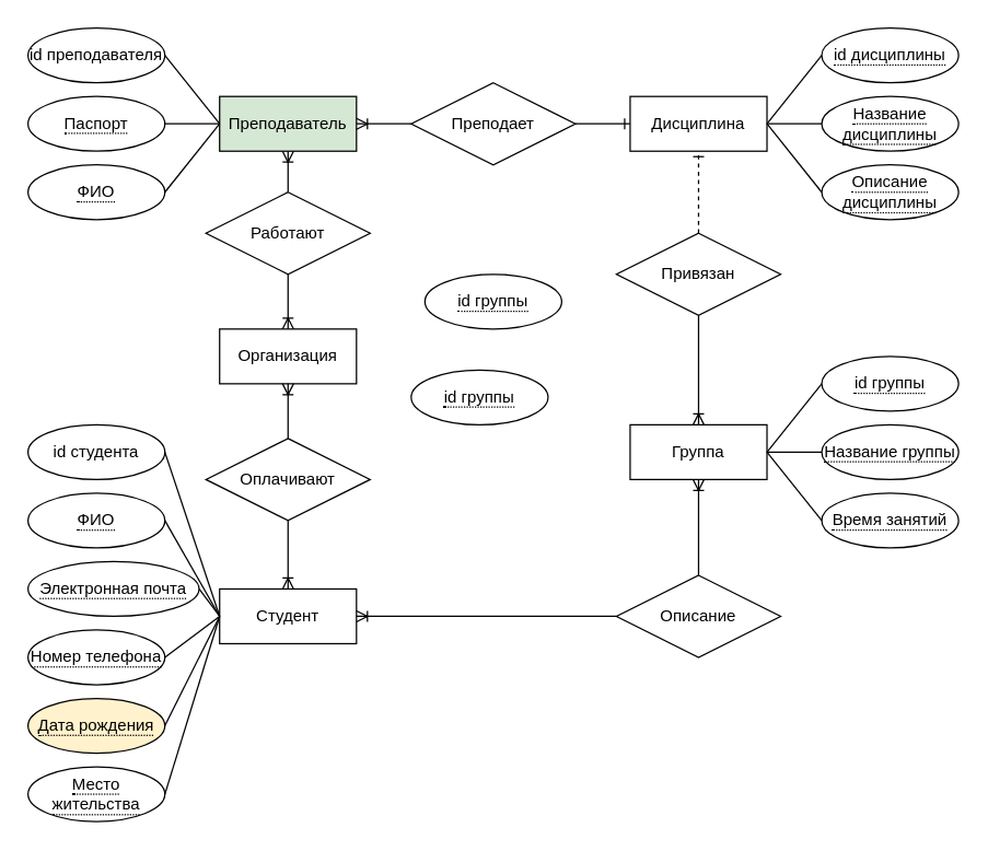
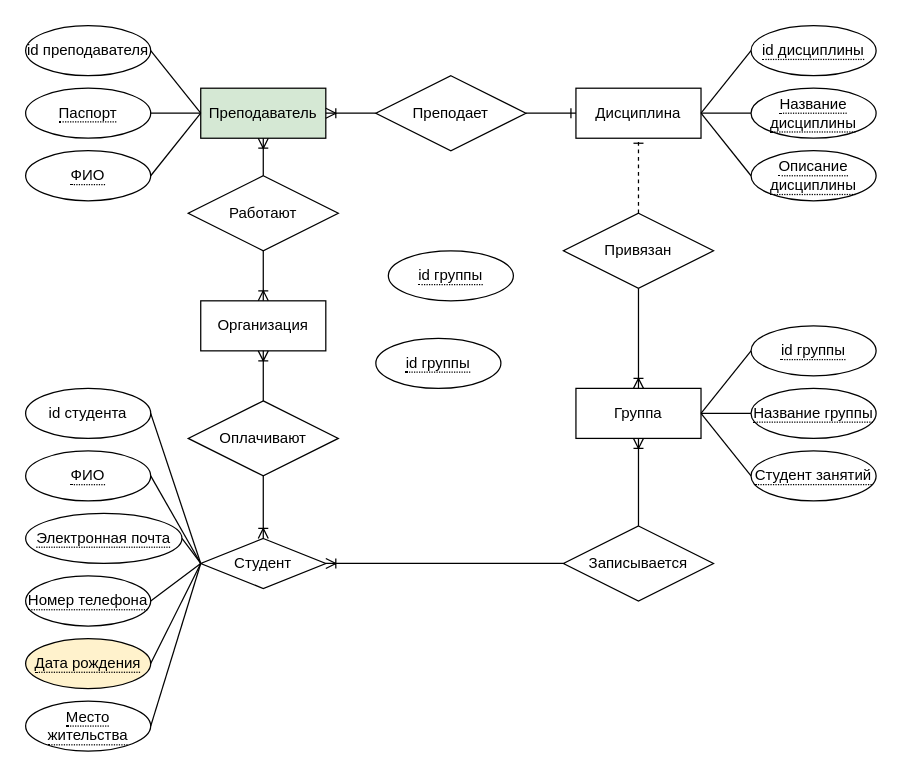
  <mxCell id="0" />
  <mxCell id="1" parent="0" />
- <mxCell id="2" value="&lt;font style=&quot;vertical-align: inherit;&quot;&gt;&lt;font style=&quot;vertical-align: inherit;&quot;&gt;Студент&lt;/font&gt;&lt;/font&gt;" style="whiteSpace=wrap;html=1;align=center;" parent="1" vertex="1"><mxGeometry x="160" y="430" width="100" height="40" as="geometry" /></mxCell>
+ <mxCell id="2" value="&lt;font style=&quot;vertical-align: inherit;&quot;&gt;&lt;font style=&quot;vertical-align: inherit;&quot;&gt;Студент&lt;/font&gt;&lt;/font&gt;" style="rhombus;whiteSpace=wrap;html=1;align=center;" parent="1" vertex="1"><mxGeometry x="160" y="430" width="100" height="40" as="geometry" /></mxCell>
  <mxCell id="3" value="&lt;span style=&quot;border-bottom: 1px dotted&quot;&gt;Электронная почта&lt;/span&gt;" style="ellipse;whiteSpace=wrap;html=1;align=center;" parent="1" vertex="1"><mxGeometry x="20" y="410" width="125" height="40" as="geometry" /></mxCell>
  <mxCell id="4" value="&lt;span style=&quot;border-bottom: 1px dotted&quot;&gt;ФИО&lt;/span&gt;" style="ellipse;whiteSpace=wrap;html=1;align=center;" parent="1" vertex="1"><mxGeometry x="20" y="360" width="100" height="40" as="geometry" /></mxCell>
  <mxCell id="5" value="id студента" style="ellipse;whiteSpace=wrap;html=1;align=center;" parent="1" vertex="1"><mxGeometry x="20" y="310" width="100" height="40" as="geometry" /></mxCell>
  <mxCell id="6" value="&lt;span style=&quot;border-bottom: 1px dotted&quot;&gt;Номер телефона&lt;/span&gt;" style="ellipse;whiteSpace=wrap;html=1;align=center;" parent="1" vertex="1"><mxGeometry x="20" y="460" width="100" height="40" as="geometry" /></mxCell>
  <mxCell id="7" value="&lt;span style=&quot;border-bottom: 1px dotted&quot;&gt;Место жительства&lt;/span&gt;" style="ellipse;whiteSpace=wrap;html=1;align=center;" parent="1" vertex="1"><mxGeometry x="20" y="560" width="100" height="40" as="geometry" /></mxCell>
  <mxCell id="8" value="&lt;span style=&quot;border-bottom: 1px dotted&quot;&gt;Дата рождения&lt;/span&gt;" style="ellipse;whiteSpace=wrap;html=1;align=center;fillColor=#fff2cc;" parent="1" vertex="1"><mxGeometry x="20" y="510" width="100" height="40" as="geometry" /></mxCell>
  <mxCell id="9" value="" style="endArrow=none;html=1;rounded=0;entryX=0;entryY=0.5;entryDx=0;entryDy=0;exitX=1;exitY=0.5;exitDx=0;exitDy=0;" parent="1" source="5" target="2" edge="1"><mxGeometry relative="1" as="geometry"><mxPoint x="110" y="329.5" as="sourcePoint" /><mxPoint x="270" y="329.5" as="targetPoint" /></mxGeometry></mxCell>
  <mxCell id="10" value="" style="endArrow=none;html=1;rounded=0;entryX=0;entryY=0.5;entryDx=0;entryDy=0;exitX=1;exitY=0.5;exitDx=0;exitDy=0;" parent="1" source="4" target="2" edge="1"><mxGeometry relative="1" as="geometry"><mxPoint x="110" y="379.5" as="sourcePoint" /><mxPoint x="270" y="379.5" as="targetPoint" /></mxGeometry></mxCell>
  <mxCell id="11" value="Группа" style="whiteSpace=wrap;html=1;align=center;" parent="1" vertex="1"><mxGeometry x="460" y="310" width="100" height="40" as="geometry" /></mxCell>
  <mxCell id="12" value="Дисциплина" style="whiteSpace=wrap;html=1;align=center;" parent="1" vertex="1"><mxGeometry x="460" y="70" width="100" height="40" as="geometry" /></mxCell>
  <mxCell id="13" value="&lt;span style=&quot;border-bottom: 1px dotted&quot;&gt;Описание дисциплины&lt;/span&gt;" style="ellipse;whiteSpace=wrap;html=1;align=center;" parent="1" vertex="1"><mxGeometry x="600" y="120" width="100" height="40" as="geometry" /></mxCell>
  <mxCell id="14" value="&lt;span style=&quot;border-bottom: 1px dotted&quot;&gt;Название дисциплины&lt;/span&gt;" style="ellipse;whiteSpace=wrap;html=1;align=center;" parent="1" vertex="1"><mxGeometry x="600" y="70" width="100" height="40" as="geometry" /></mxCell>
  <mxCell id="15" value="&lt;span style=&quot;border-bottom: 1px dotted&quot;&gt;id дисциплины&lt;/span&gt;" style="ellipse;whiteSpace=wrap;html=1;align=center;" parent="1" vertex="1"><mxGeometry x="600" width="100" height="40" as="geometry" y="20" /></mxCell>
  <mxCell id="16" value="&lt;span style=&quot;border-bottom: 1px dotted&quot;&gt;id группы&lt;/span&gt;" style="ellipse;whiteSpace=wrap;html=1;align=center;" parent="1" vertex="1"><mxGeometry x="600" y="260" width="100" height="40" as="geometry" /></mxCell>
  <mxCell id="17" value="&lt;span style=&quot;border-bottom: 1px dotted&quot;&gt;Название группы&lt;/span&gt;" style="ellipse;whiteSpace=wrap;html=1;align=center;" parent="1" vertex="1"><mxGeometry x="600" y="310" width="100" height="40" as="geometry" /></mxCell>
  <mxCell id="18" value="Привязан" style="shape=rhombus;perimeter=rhombusPerimeter;whiteSpace=wrap;html=1;align=center;" parent="1" vertex="1"><mxGeometry x="450" y="170" width="120" height="60" as="geometry" /></mxCell>
  <mxCell id="19" value="" style="fontSize=12;html=1;endArrow=ERoneToMany;rounded=0;exitX=0.5;exitY=1;exitDx=0;exitDy=0;entryX=0.5;entryY=0;entryDx=0;entryDy=0;" parent="1" source="18" target="11" edge="1"><mxGeometry width="100" height="100" relative="1" as="geometry"><mxPoint x="350" y="370" as="sourcePoint" /><mxPoint x="540" y="220" as="targetPoint" /></mxGeometry></mxCell>
  <mxCell id="20" value="" style="fontSize=12;html=1;endArrow=ERone;endFill=1;rounded=0;entryX=0.5;entryY=1;entryDx=0;entryDy=0;exitX=0.5;exitY=0;exitDx=0;exitDy=0;dashed=1;" parent="1" source="18" target="12" edge="1"><mxGeometry width="100" height="100" relative="1" as="geometry"><mxPoint x="350" y="370" as="sourcePoint" /><mxPoint x="450" y="270" as="targetPoint" /></mxGeometry></mxCell>
- <mxCell id="21" value="Описание" style="shape=rhombus;perimeter=rhombusPerimeter;whiteSpace=wrap;html=1;align=center;" parent="1" vertex="1"><mxGeometry x="450" y="420" width="120" height="60" as="geometry" /></mxCell>
+ <mxCell id="21" value="Записывается" style="shape=rhombus;perimeter=rhombusPerimeter;whiteSpace=wrap;html=1;align=center;" parent="1" vertex="1"><mxGeometry x="450" y="420" width="120" height="60" as="geometry" /></mxCell>
  <mxCell id="22" value="Преподаватель" style="whiteSpace=wrap;html=1;align=center;fillColor=#d5e8d4;" parent="1" vertex="1"><mxGeometry x="160" y="70" width="100" height="40" as="geometry" /></mxCell>
  <mxCell id="23" value="" style="endArrow=none;html=1;rounded=0;exitX=1;exitY=0.5;exitDx=0;exitDy=0;entryX=0;entryY=0.5;entryDx=0;entryDy=0;" parent="1" source="3" target="2" edge="1"><mxGeometry relative="1" as="geometry"><mxPoint x="320" y="420" as="sourcePoint" /><mxPoint x="480" y="420" as="targetPoint" /></mxGeometry></mxCell>
  <mxCell id="24" value="" style="endArrow=none;html=1;rounded=0;exitX=1;exitY=0.5;exitDx=0;exitDy=0;entryX=0;entryY=0.5;entryDx=0;entryDy=0;" parent="1" source="6" target="2" edge="1"><mxGeometry relative="1" as="geometry"><mxPoint x="320" y="420" as="sourcePoint" /><mxPoint x="480" y="420" as="targetPoint" /></mxGeometry></mxCell>
  <mxCell id="25" value="" style="endArrow=none;html=1;rounded=0;exitX=1;exitY=0.5;exitDx=0;exitDy=0;entryX=0;entryY=0.5;entryDx=0;entryDy=0;" parent="1" source="8" target="2" edge="1"><mxGeometry relative="1" as="geometry"><mxPoint x="190" y="520" as="sourcePoint" /><mxPoint x="350" y="520" as="targetPoint" /></mxGeometry></mxCell>
  <mxCell id="26" value="" style="endArrow=none;html=1;rounded=0;exitX=1;exitY=0.5;exitDx=0;exitDy=0;entryX=0;entryY=0.5;entryDx=0;entryDy=0;" parent="1" source="7" target="2" edge="1"><mxGeometry relative="1" as="geometry"><mxPoint x="140" y="579.5" as="sourcePoint" /><mxPoint x="300" y="579.5" as="targetPoint" /></mxGeometry></mxCell>
  <mxCell id="27" value="id преподавателя" style="ellipse;whiteSpace=wrap;html=1;align=center;" parent="1" vertex="1"><mxGeometry x="20" width="100" height="40" as="geometry" y="20" /></mxCell>
  <mxCell id="28" value="&lt;span style=&quot;border-bottom: 1px dotted&quot;&gt;Паспорт&lt;/span&gt;" style="ellipse;whiteSpace=wrap;html=1;align=center;" parent="1" vertex="1"><mxGeometry x="20" y="70" width="100" height="40" as="geometry" /></mxCell>
  <mxCell id="29" value="Преподает" style="shape=rhombus;perimeter=rhombusPerimeter;whiteSpace=wrap;html=1;align=center;" parent="1" vertex="1"><mxGeometry x="300" y="60" width="120" height="60" as="geometry" /></mxCell>
  <mxCell id="30" value="&lt;span style=&quot;border-bottom: 1px dotted&quot;&gt;ФИО&lt;/span&gt;" style="ellipse;whiteSpace=wrap;html=1;align=center;" parent="1" vertex="1"><mxGeometry x="20" y="120" width="100" height="40" as="geometry" /></mxCell>
  <mxCell id="31" value="" style="endArrow=none;html=1;rounded=0;exitX=1;exitY=0.5;exitDx=0;exitDy=0;entryX=0;entryY=0.5;entryDx=0;entryDy=0;" parent="1" source="27" target="22" edge="1"><mxGeometry relative="1" as="geometry"><mxPoint x="320" y="420" as="sourcePoint" /><mxPoint x="480" y="420" as="targetPoint" /></mxGeometry></mxCell>
  <mxCell id="32" value="" style="endArrow=none;html=1;rounded=0;exitX=1;exitY=0.5;exitDx=0;exitDy=0;entryX=0;entryY=0.5;entryDx=0;entryDy=0;" parent="1" source="28" target="22" edge="1"><mxGeometry relative="1" as="geometry"><mxPoint x="190" y="219.5" as="sourcePoint" /><mxPoint x="350" y="219.5" as="targetPoint" /></mxGeometry></mxCell>
  <mxCell id="33" value="" style="endArrow=none;html=1;rounded=0;exitX=1;exitY=0.5;exitDx=0;exitDy=0;entryX=0;entryY=0.5;entryDx=0;entryDy=0;" parent="1" source="30" target="22" edge="1"><mxGeometry relative="1" as="geometry"><mxPoint x="320" y="420" as="sourcePoint" /><mxPoint x="480" y="420" as="targetPoint" /></mxGeometry></mxCell>
  <mxCell id="34" value="" style="endArrow=none;html=1;rounded=0;entryX=0;entryY=0.5;entryDx=0;entryDy=0;exitX=1;exitY=0.5;exitDx=0;exitDy=0;" parent="1" source="11" target="16" edge="1"><mxGeometry relative="1" as="geometry"><mxPoint x="320" y="320" as="sourcePoint" /><mxPoint x="480" y="320" as="targetPoint" /></mxGeometry></mxCell>
  <mxCell id="35" value="" style="endArrow=none;html=1;rounded=0;entryX=0;entryY=0.5;entryDx=0;entryDy=0;exitX=1;exitY=0.5;exitDx=0;exitDy=0;" parent="1" source="11" target="17" edge="1"><mxGeometry relative="1" as="geometry"><mxPoint x="320" y="320" as="sourcePoint" /><mxPoint x="480" y="320" as="targetPoint" /></mxGeometry></mxCell>
  <mxCell id="36" value="" style="endArrow=none;html=1;rounded=0;entryX=0;entryY=0.5;entryDx=0;entryDy=0;exitX=1;exitY=0.5;exitDx=0;exitDy=0;" parent="1" source="12" target="13" edge="1"><mxGeometry relative="1" as="geometry"><mxPoint x="320" y="320" as="sourcePoint" /><mxPoint x="480" y="320" as="targetPoint" /></mxGeometry></mxCell>
  <mxCell id="37" value="" style="endArrow=none;html=1;rounded=0;entryX=0;entryY=0.5;entryDx=0;entryDy=0;exitX=1;exitY=0.5;exitDx=0;exitDy=0;" parent="1" source="12" target="14" edge="1"><mxGeometry relative="1" as="geometry"><mxPoint x="320" y="320" as="sourcePoint" /><mxPoint x="480" y="320" as="targetPoint" /></mxGeometry></mxCell>
  <mxCell id="38" value="" style="endArrow=none;html=1;rounded=0;entryX=0;entryY=0.5;entryDx=0;entryDy=0;exitX=1;exitY=0.5;exitDx=0;exitDy=0;" parent="1" source="12" target="15" edge="1"><mxGeometry relative="1" as="geometry"><mxPoint x="550" y="80" as="sourcePoint" /><mxPoint x="480" y="320" as="targetPoint" /></mxGeometry></mxCell>
  <mxCell id="39" value="" style="edgeStyle=entityRelationEdgeStyle;fontSize=12;html=1;endArrow=ERoneToMany;rounded=0;exitX=0;exitY=0.5;exitDx=0;exitDy=0;entryX=1;entryY=0.5;entryDx=0;entryDy=0;" parent="1" source="29" target="22" edge="1"><mxGeometry width="100" height="100" relative="1" as="geometry"><mxPoint x="350" y="370" as="sourcePoint" /><mxPoint x="270" y="190" as="targetPoint" /></mxGeometry></mxCell>
  <mxCell id="40" value="" style="edgeStyle=entityRelationEdgeStyle;fontSize=12;html=1;endArrow=ERone;endFill=1;rounded=0;entryX=0;entryY=0.5;entryDx=0;entryDy=0;exitX=1;exitY=0.5;exitDx=0;exitDy=0;" parent="1" source="29" target="12" edge="1"><mxGeometry width="100" height="100" relative="1" as="geometry"><mxPoint x="350" y="370" as="sourcePoint" /><mxPoint x="450" y="270" as="targetPoint" /></mxGeometry></mxCell>
  <mxCell id="41" value="Организация" style="whiteSpace=wrap;html=1;align=center;" parent="1" vertex="1"><mxGeometry x="160" y="240" width="100" height="40" as="geometry" /></mxCell>
  <mxCell id="42" value="Работают" style="shape=rhombus;perimeter=rhombusPerimeter;whiteSpace=wrap;html=1;align=center;" parent="1" vertex="1"><mxGeometry x="150" y="140" width="120" height="60" as="geometry" /></mxCell>
  <mxCell id="43" value="Оплачивают" style="shape=rhombus;perimeter=rhombusPerimeter;whiteSpace=wrap;html=1;align=center;" parent="1" vertex="1"><mxGeometry x="150" y="320" width="120" height="60" as="geometry" /></mxCell>
  <mxCell id="44" value="" style="fontSize=12;html=1;endArrow=ERoneToMany;rounded=0;entryX=0.5;entryY=1;entryDx=0;entryDy=0;exitX=0.5;exitY=0;exitDx=0;exitDy=0;" parent="1" source="42" target="22" edge="1"><mxGeometry width="100" height="100" relative="1" as="geometry"><mxPoint x="350" y="370" as="sourcePoint" /><mxPoint x="450" y="270" as="targetPoint" /></mxGeometry></mxCell>
  <mxCell id="45" value="" style="fontSize=12;html=1;endArrow=ERoneToMany;rounded=0;entryX=0.5;entryY=0;entryDx=0;entryDy=0;exitX=0.5;exitY=1;exitDx=0;exitDy=0;" parent="1" source="42" target="41" edge="1"><mxGeometry width="100" height="100" relative="1" as="geometry"><mxPoint x="350" y="370" as="sourcePoint" /><mxPoint x="450" y="270" as="targetPoint" /></mxGeometry></mxCell>
  <mxCell id="46" value="" style="fontSize=12;html=1;endArrow=ERoneToMany;rounded=0;entryX=0.5;entryY=1;entryDx=0;entryDy=0;exitX=0.5;exitY=0;exitDx=0;exitDy=0;" parent="1" source="43" target="41" edge="1"><mxGeometry width="100" height="100" relative="1" as="geometry"><mxPoint x="350" y="370" as="sourcePoint" /><mxPoint x="450" y="270" as="targetPoint" /></mxGeometry></mxCell>
  <mxCell id="47" value="" style="fontSize=12;html=1;endArrow=ERoneToMany;rounded=0;exitX=0.5;exitY=1;exitDx=0;exitDy=0;entryX=0.5;entryY=0;entryDx=0;entryDy=0;" parent="1" source="43" target="2" edge="1"><mxGeometry width="100" height="100" relative="1" as="geometry"><mxPoint x="350" y="370" as="sourcePoint" /><mxPoint x="450" y="270" as="targetPoint" /></mxGeometry></mxCell>
  <mxCell id="48" value="" style="edgeStyle=entityRelationEdgeStyle;fontSize=12;html=1;endArrow=ERoneToMany;rounded=0;exitX=0;exitY=0.5;exitDx=0;exitDy=0;entryX=1;entryY=0.5;entryDx=0;entryDy=0;" parent="1" source="21" target="2" edge="1"><mxGeometry width="100" height="100" relative="1" as="geometry"><mxPoint x="350" y="370" as="sourcePoint" /><mxPoint x="370" y="490" as="targetPoint" /></mxGeometry></mxCell>
  <mxCell id="49" value="" style="fontSize=12;html=1;endArrow=ERoneToMany;rounded=0;entryX=0.5;entryY=1;entryDx=0;entryDy=0;exitX=0.5;exitY=0;exitDx=0;exitDy=0;" parent="1" source="21" target="11" edge="1"><mxGeometry width="100" height="100" relative="1" as="geometry"><mxPoint x="350" y="370" as="sourcePoint" /><mxPoint x="450" y="270" as="targetPoint" /></mxGeometry></mxCell>
- <mxCell id="50" value="&lt;span style=&quot;border-bottom: 1px dotted&quot;&gt;Время занятий&lt;/span&gt;" style="ellipse;whiteSpace=wrap;html=1;align=center;" vertex="1" parent="1"><mxGeometry x="600" y="360" width="100" height="40" as="geometry" /></mxCell>
+ <mxCell id="50" value="&lt;span style=&quot;border-bottom: 1px dotted&quot;&gt;Студент занятий&lt;/span&gt;" style="ellipse;whiteSpace=wrap;html=1;align=center;" vertex="1" parent="1"><mxGeometry x="600" y="360" width="100" height="40" as="geometry" /></mxCell>
  <mxCell id="51" value="" style="endArrow=none;html=1;rounded=0;fontSize=12;startSize=8;endSize=8;curved=1;entryX=1;entryY=0.5;entryDx=0;entryDy=0;exitX=0;exitY=0.5;exitDx=0;exitDy=0;" edge="1" parent="1" source="50" target="11"><mxGeometry width="50" height="50" relative="1" as="geometry"><mxPoint x="350" y="270" as="sourcePoint" /><mxPoint x="400" y="220" as="targetPoint" /></mxGeometry></mxCell>
  <mxCell id="52" value="&lt;span style=&quot;border-bottom: 1px dotted&quot;&gt;id группы&lt;/span&gt;" style="ellipse;whiteSpace=wrap;html=1;align=center;" vertex="1" parent="1"><mxGeometry x="310" y="200" width="100" height="40" as="geometry" /></mxCell>
  <mxCell id="53" value="&lt;span style=&quot;border-bottom: 1px dotted&quot;&gt;id группы&lt;/span&gt;" style="ellipse;whiteSpace=wrap;html=1;align=center;" vertex="1" parent="1"><mxGeometry x="300" y="270" width="100" height="40" as="geometry" /></mxCell>
